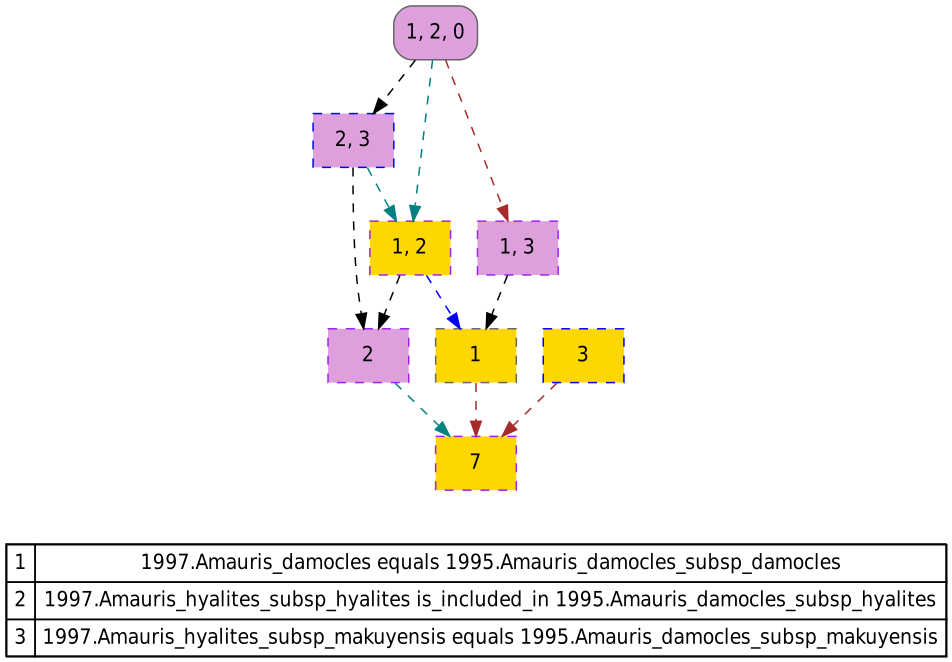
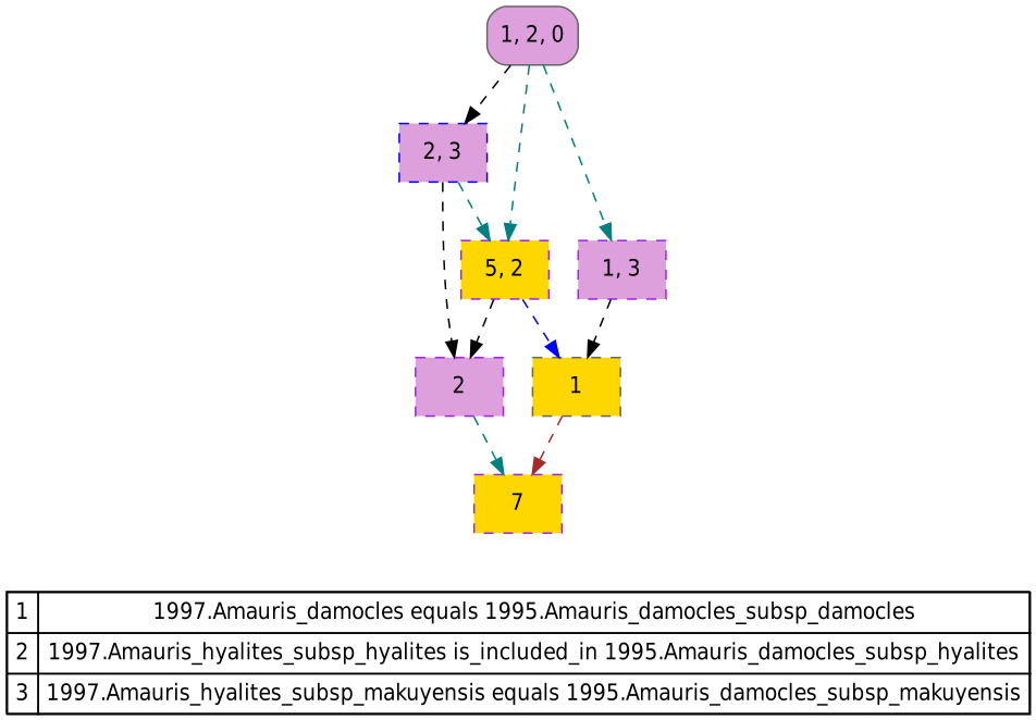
  digraph {
    rankdir=TB
    node [fillcolor=plum fontname="Helvetica-Narrow" shape=box color=purple style="dashed,filled"]
    edge [color=black style=dashed]
    n1 [fillcolor=white label=<   <TABLE BORDER="0" CELLBORDER="1" CELLSPACING="0" CELLPADDING="4">  <TR>   <TD>1</TD>   <TD>1997.Amauris_damocles equals 1995.Amauris_damocles_subsp_damocles</TD>   </TR>  <TR>   <TD>2</TD>   <TD>1997.Amauris_hyalites_subsp_hyalites is_included_in 1995.Amauris_damocles_subsp_hyalites</TD>   </TR>  <TR>   <TD>3</TD>   <TD>1997.Amauris_hyalites_subsp_makuyensis equals 1995.Amauris_damocles_subsp_makuyensis</TD>   </TR>  </TABLE>   > margin=0 color="" style=""]
    n2 [color=gray40 label="1, 2, 0" style="rounded,filled"]
    n3 [color=blue label="2, 3"]
    n4 [label="1, 3"]
-   n5 [fillcolor=gold label="1, 2"]
+   n5 [fillcolor=gold label="5, 2"]
    n6 [label=2]
    n7 [color=gray40 fillcolor=gold label=1]
-   n8 [color=blue fillcolor=gold label=3]
    7 [fillcolor=gold]
    subgraph sub_1 {
      rank=sink
      n1
    }
    n2 -> n3
-   n2 -> n4 [color=brown]
+   n2 -> n4 [color=teal]
    n2 -> n5 [color=teal]
    n3 -> n5 [color=teal]
    n3 -> n6
    n4 -> n7
    n5 -> n6
    n5 -> n7 [color=blue]
    n6 -> 7 [color=teal]
    n7 -> 7 [color=brown]
-   n8 -> 7 [color=brown]
  }
